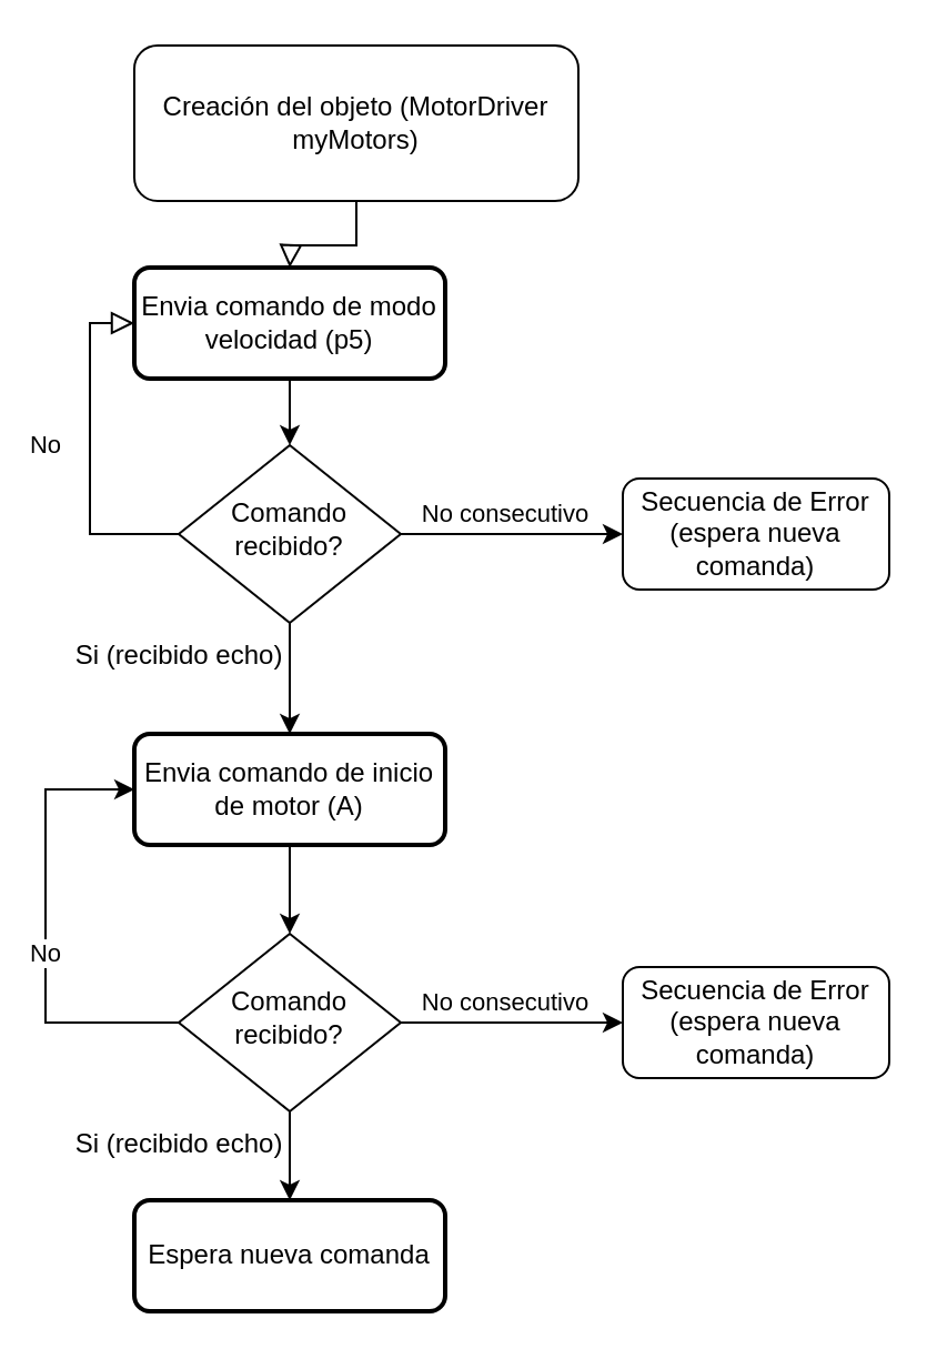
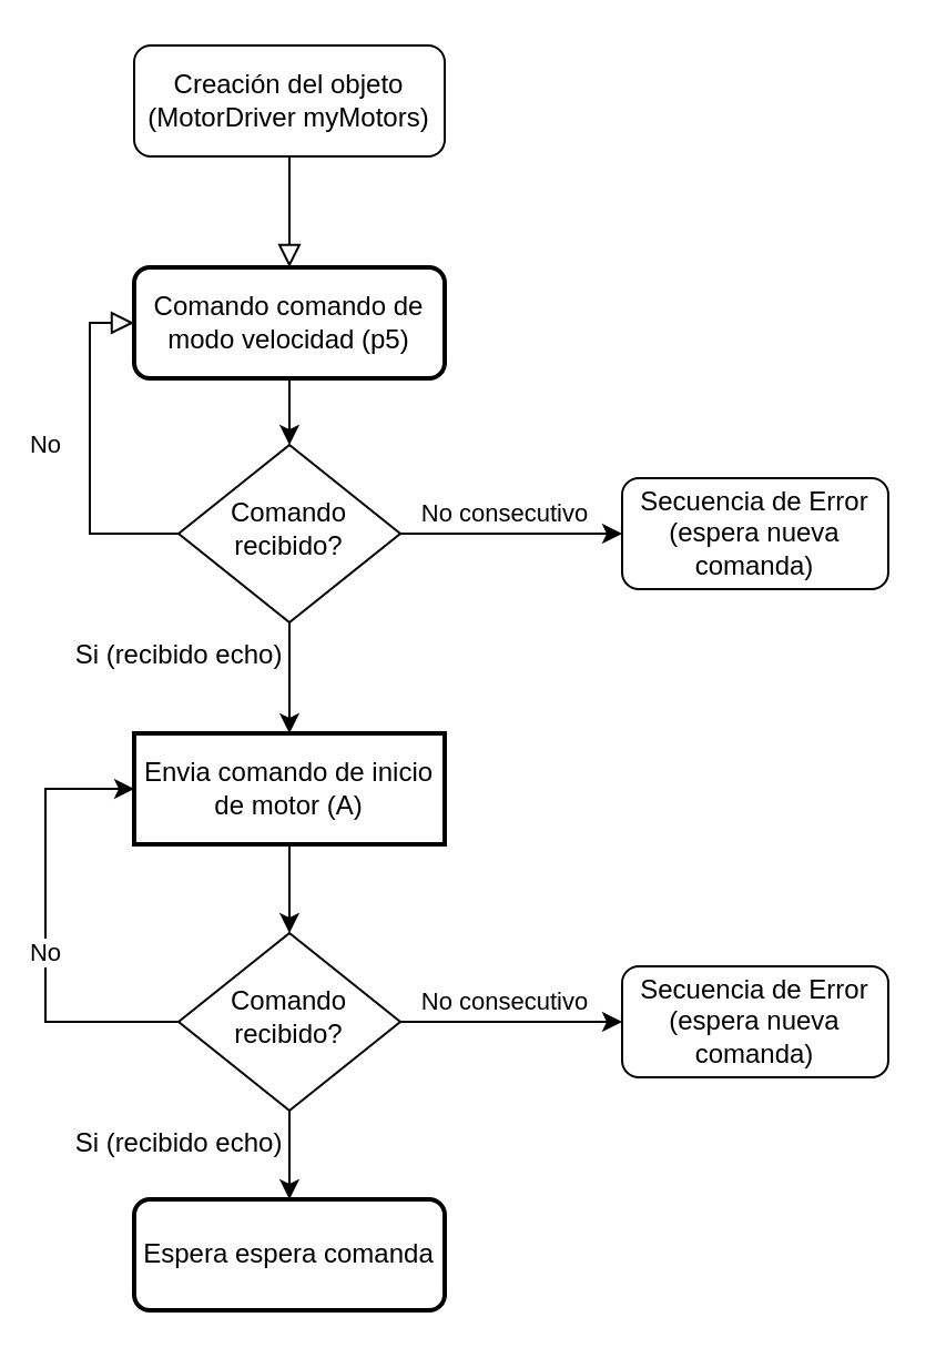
  <mxCell id="0" />
  <mxCell id="1" parent="0" />
  <mxCell id="2" value="" style="rounded=0;html=1;jettySize=auto;orthogonalLoop=1;fontSize=11;endArrow=block;endFill=0;endSize=8;strokeWidth=1;shadow=0;labelBackgroundColor=none;edgeStyle=orthogonalEdgeStyle;" parent="1" source="3" edge="1"><mxGeometry relative="1" as="geometry"><mxPoint x="130" y="120" as="targetPoint" /></mxGeometry></mxCell>
- <mxCell id="3" value="Creación del objeto (MotorDriver myMotors)" style="rounded=1;whiteSpace=wrap;html=1;fontSize=12;glass=0;strokeWidth=1;shadow=0;" parent="1" vertex="1"><mxGeometry x="60" y="20" width="200" height="70" as="geometry" /></mxCell>
+ <mxCell id="3" value="Creación del objeto (MotorDriver myMotors)" style="rounded=1;whiteSpace=wrap;html=1;fontSize=12;glass=0;strokeWidth=1;shadow=0;" parent="1" vertex="1"><mxGeometry x="60" y="20" width="140" height="50" as="geometry" /></mxCell>
  <mxCell id="4" value="No" style="rounded=0;html=1;jettySize=auto;orthogonalLoop=1;fontSize=11;endArrow=block;endFill=0;endSize=8;strokeWidth=1;shadow=0;labelBackgroundColor=none;edgeStyle=orthogonalEdgeStyle;exitX=0;exitY=0.5;exitDx=0;exitDy=0;entryX=0;entryY=0.5;entryDx=0;entryDy=0;" parent="1" source="11" target="7" edge="1"><mxGeometry x="0.032" y="20" relative="1" as="geometry"><mxPoint as="offset" /><mxPoint x="130" y="320" as="sourcePoint" /><mxPoint x="130" y="380" as="targetPoint" /></mxGeometry></mxCell>
  <mxCell id="5" value="Secuencia de Error (espera nueva comanda)" style="rounded=1;whiteSpace=wrap;html=1;fontSize=12;glass=0;strokeWidth=1;shadow=0;" parent="1" vertex="1"><mxGeometry x="280" y="215" width="120" height="50" as="geometry" /></mxCell>
  <mxCell id="6" style="edgeStyle=orthogonalEdgeStyle;rounded=0;orthogonalLoop=1;jettySize=auto;html=1;exitX=0.5;exitY=1;exitDx=0;exitDy=0;entryX=0.5;entryY=0;entryDx=0;entryDy=0;" edge="1" parent="1" source="7" target="11"><mxGeometry relative="1" as="geometry"><mxPoint x="264" y="145" as="targetPoint" /></mxGeometry></mxCell>
- <mxCell id="7" value="Envia comando de modo velocidad (p5)" style="rounded=1;whiteSpace=wrap;html=1;absoluteArcSize=1;arcSize=14;strokeWidth=2;" vertex="1" parent="1"><mxGeometry x="60" y="120" width="140" height="50" as="geometry" /></mxCell>
+ <mxCell id="7" value="Comando comando de modo velocidad (p5)" style="rounded=1;whiteSpace=wrap;html=1;absoluteArcSize=1;arcSize=14;strokeWidth=2;" vertex="1" parent="1"><mxGeometry x="60" y="120" width="140" height="50" as="geometry" /></mxCell>
  <mxCell id="8" style="edgeStyle=orthogonalEdgeStyle;rounded=0;orthogonalLoop=1;jettySize=auto;html=1;exitX=1;exitY=0.5;exitDx=0;exitDy=0;entryX=0;entryY=0.5;entryDx=0;entryDy=0;" edge="1" parent="1" source="11" target="5"><mxGeometry relative="1" as="geometry" /></mxCell>
  <mxCell id="9" value="No consecutivo" style="edgeLabel;html=1;align=center;verticalAlign=middle;resizable=0;points=[];" vertex="1" connectable="0" parent="8"><mxGeometry x="0.389" y="-5" relative="1" as="geometry"><mxPoint x="-23" y="-15" as="offset" /></mxGeometry></mxCell>
  <mxCell id="10" value="" style="edgeStyle=orthogonalEdgeStyle;rounded=0;orthogonalLoop=1;jettySize=auto;html=1;" edge="1" parent="1" source="11" target="13"><mxGeometry relative="1" as="geometry" /></mxCell>
  <mxCell id="11" value="Comando recibido?" style="rhombus;whiteSpace=wrap;html=1;shadow=0;fontFamily=Helvetica;fontSize=12;align=center;strokeWidth=1;spacing=6;spacingTop=-4;" vertex="1" parent="1"><mxGeometry x="80" y="200" width="100" height="80" as="geometry" /></mxCell>
  <mxCell id="12" value="" style="edgeStyle=orthogonalEdgeStyle;rounded=0;orthogonalLoop=1;jettySize=auto;html=1;entryX=0.5;entryY=0;entryDx=0;entryDy=0;" edge="1" parent="1" source="13" target="21"><mxGeometry relative="1" as="geometry"><mxPoint x="130" y="430" as="targetPoint" /></mxGeometry></mxCell>
- <mxCell id="13" value="Envia comando de inicio de motor (A)" style="rounded=1;whiteSpace=wrap;html=1;absoluteArcSize=1;arcSize=14;strokeWidth=2;" vertex="1" parent="1"><mxGeometry x="60" y="330" width="140" height="50" as="geometry" /></mxCell>
+ <mxCell id="13" value="Envia comando de inicio de motor (A)" style="whiteSpace=wrap;html=1;absoluteArcSize=1;arcSize=14;strokeWidth=2;rounded=0;" vertex="1" parent="1"><mxGeometry x="60" y="330" width="140" height="50" as="geometry" /></mxCell>
  <mxCell id="14" value="Si (recibido echo)" style="text;html=1;align=center;verticalAlign=middle;resizable=0;points=[];autosize=1;strokeColor=none;fillColor=none;" vertex="1" parent="1"><mxGeometry x="20" y="280" width="120" height="30" as="geometry" /></mxCell>
  <mxCell id="15" value="Secuencia de Error (espera nueva comanda)" style="rounded=1;whiteSpace=wrap;html=1;fontSize=12;glass=0;strokeWidth=1;shadow=0;" vertex="1" parent="1"><mxGeometry x="280" y="435" width="120" height="50" as="geometry" /></mxCell>
  <mxCell id="16" style="edgeStyle=orthogonalEdgeStyle;rounded=0;orthogonalLoop=1;jettySize=auto;html=1;exitX=1;exitY=0.5;exitDx=0;exitDy=0;entryX=0;entryY=0.5;entryDx=0;entryDy=0;" edge="1" parent="1" source="21" target="15"><mxGeometry relative="1" as="geometry" /></mxCell>
  <mxCell id="17" value="No consecutivo" style="edgeLabel;html=1;align=center;verticalAlign=middle;resizable=0;points=[];" vertex="1" connectable="0" parent="16"><mxGeometry x="0.389" y="-5" relative="1" as="geometry"><mxPoint x="-23" y="-15" as="offset" /></mxGeometry></mxCell>
  <mxCell id="18" value="" style="edgeStyle=orthogonalEdgeStyle;rounded=0;orthogonalLoop=1;jettySize=auto;html=1;" edge="1" parent="1" source="21" target="22"><mxGeometry relative="1" as="geometry" /></mxCell>
  <mxCell id="19" style="edgeStyle=orthogonalEdgeStyle;rounded=0;orthogonalLoop=1;jettySize=auto;html=1;exitX=0;exitY=0.5;exitDx=0;exitDy=0;entryX=0;entryY=0.5;entryDx=0;entryDy=0;" edge="1" parent="1" source="21" target="13"><mxGeometry relative="1" as="geometry"><Array as="points"><mxPoint x="20" y="460" /><mxPoint x="20" y="355" /></Array></mxGeometry></mxCell>
  <mxCell id="20" value="No" style="edgeLabel;html=1;align=center;verticalAlign=middle;resizable=0;points=[];" vertex="1" connectable="0" parent="19"><mxGeometry x="-0.102" y="1" relative="1" as="geometry"><mxPoint as="offset" /></mxGeometry></mxCell>
  <mxCell id="21" value="Comando recibido?" style="rhombus;whiteSpace=wrap;html=1;shadow=0;fontFamily=Helvetica;fontSize=12;align=center;strokeWidth=1;spacing=6;spacingTop=-4;" vertex="1" parent="1"><mxGeometry x="80" y="420" width="100" height="80" as="geometry" /></mxCell>
- <mxCell id="22" value="Espera nueva comanda" style="rounded=1;whiteSpace=wrap;html=1;absoluteArcSize=1;arcSize=14;strokeWidth=2;" vertex="1" parent="1"><mxGeometry x="60" y="540" width="140" height="50" as="geometry" /></mxCell>
+ <mxCell id="22" value="Espera espera comanda" style="rounded=1;whiteSpace=wrap;html=1;absoluteArcSize=1;arcSize=14;strokeWidth=2;" vertex="1" parent="1"><mxGeometry x="60" y="540" width="140" height="50" as="geometry" /></mxCell>
  <mxCell id="23" value="Si (recibido echo)" style="text;html=1;align=center;verticalAlign=middle;resizable=0;points=[];autosize=1;strokeColor=none;fillColor=none;" vertex="1" parent="1"><mxGeometry x="20" y="500" width="120" height="30" as="geometry" /></mxCell>
